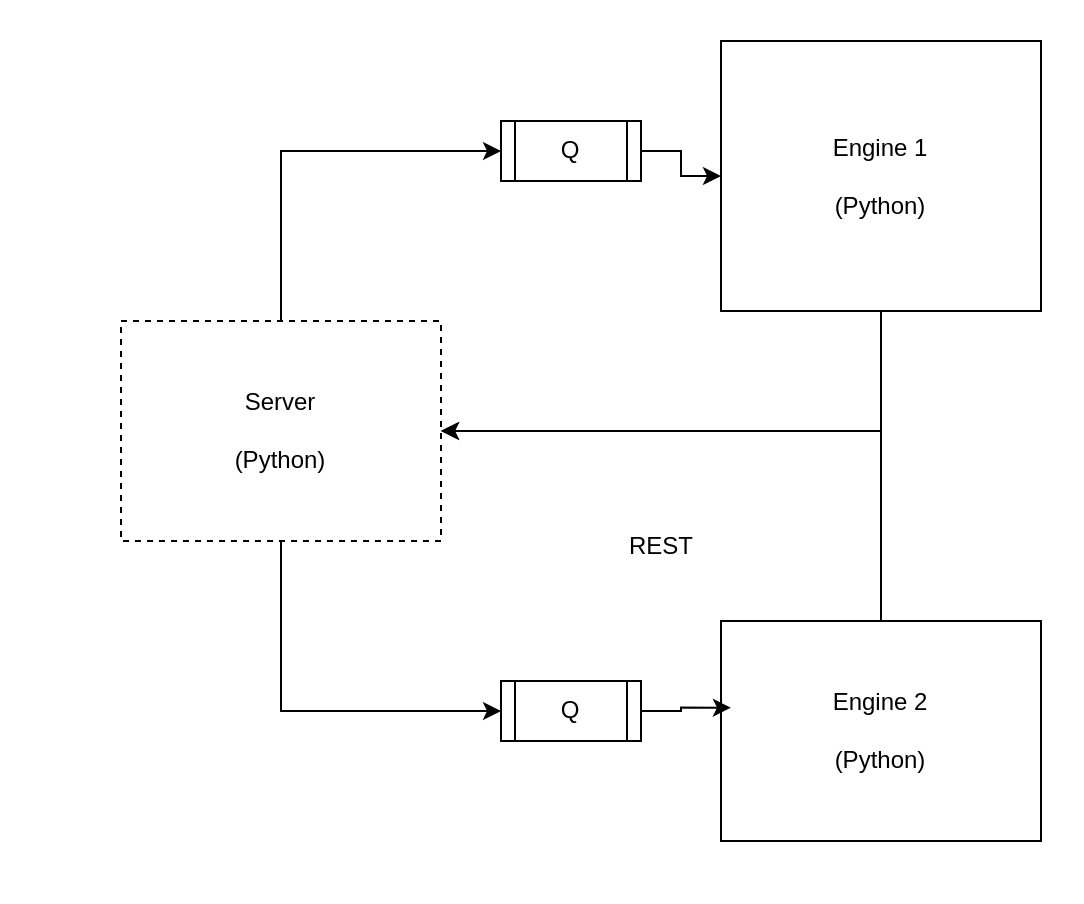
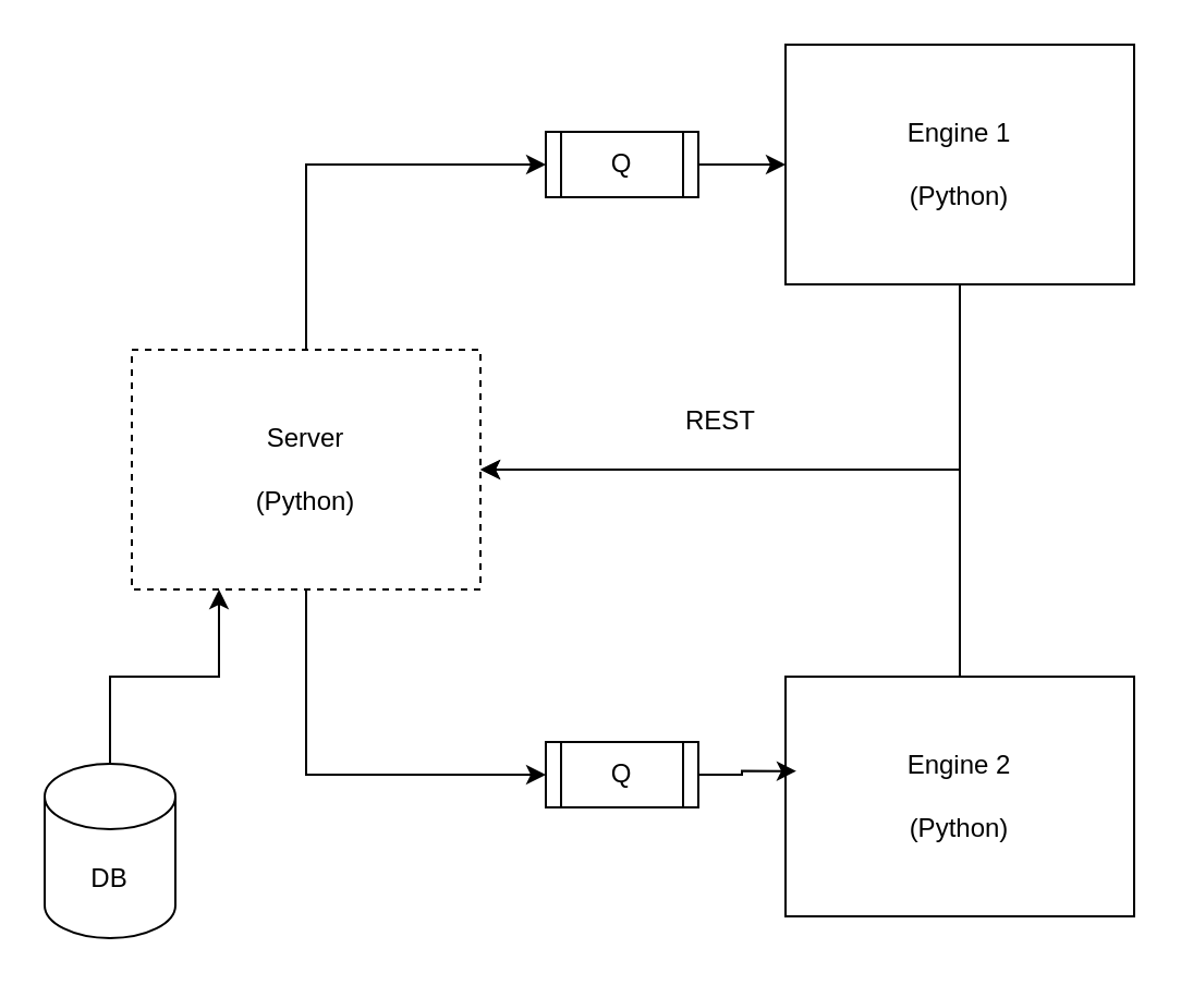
  <mxCell id="0" />
  <mxCell id="1" parent="0" />
  <mxCell id="2" style="edgeStyle=orthogonalEdgeStyle;rounded=0;orthogonalLoop=1;jettySize=auto;html=1;entryX=0;entryY=0.5;entryDx=0;entryDy=0;exitX=0.5;exitY=1;exitDx=0;exitDy=0;" edge="1" parent="1" source="4" target="11"><mxGeometry relative="1" as="geometry" /></mxCell>
  <mxCell id="3" style="edgeStyle=orthogonalEdgeStyle;rounded=0;orthogonalLoop=1;jettySize=auto;html=1;entryX=0;entryY=0.5;entryDx=0;entryDy=0;exitX=0.5;exitY=0;exitDx=0;exitDy=0;" edge="1" parent="1" source="4" target="10"><mxGeometry relative="1" as="geometry" /></mxCell>
  <mxCell id="4" value="Server&lt;div&gt;&lt;br&gt;&lt;/div&gt;&lt;div&gt;(Python)&lt;/div&gt;" style="rounded=0;whiteSpace=wrap;html=1;dashed=1;" vertex="1" parent="1"><mxGeometry x="60" y="160" width="160" height="110" as="geometry" /></mxCell>
  <mxCell id="5" style="edgeStyle=orthogonalEdgeStyle;rounded=0;orthogonalLoop=1;jettySize=auto;html=1;entryX=1;entryY=0.5;entryDx=0;entryDy=0;exitX=0.5;exitY=1;exitDx=0;exitDy=0;" edge="1" parent="1" source="6" target="4"><mxGeometry relative="1" as="geometry" /></mxCell>
- <mxCell id="6" value="Engine 1&lt;div&gt;&lt;br&gt;&lt;/div&gt;&lt;div&gt;(Python)&lt;/div&gt;" style="rounded=0;whiteSpace=wrap;html=1;" vertex="1" parent="1"><mxGeometry x="360" y="20" width="160" height="135" as="geometry" /></mxCell>
+ <mxCell id="6" value="Engine 1&lt;div&gt;&lt;br&gt;&lt;/div&gt;&lt;div&gt;(Python)&lt;/div&gt;" style="rounded=0;whiteSpace=wrap;html=1;" vertex="1" parent="1"><mxGeometry x="360" width="160" height="110" as="geometry" y="20" /></mxCell>
  <mxCell id="7" style="edgeStyle=orthogonalEdgeStyle;rounded=0;orthogonalLoop=1;jettySize=auto;html=1;entryX=1;entryY=0.5;entryDx=0;entryDy=0;exitX=0.5;exitY=0;exitDx=0;exitDy=0;" edge="1" parent="1" source="8" target="4"><mxGeometry relative="1" as="geometry" /></mxCell>
  <mxCell id="8" value="Engine 2&lt;div&gt;&lt;br&gt;&lt;/div&gt;&lt;div&gt;(Python)&lt;/div&gt;" style="rounded=0;whiteSpace=wrap;html=1;" vertex="1" parent="1"><mxGeometry x="360" y="310" width="160" height="110" as="geometry" /></mxCell>
  <mxCell id="9" value="" style="edgeStyle=orthogonalEdgeStyle;rounded=0;orthogonalLoop=1;jettySize=auto;html=1;" edge="1" parent="1" source="10" target="6"><mxGeometry relative="1" as="geometry" /></mxCell>
  <mxCell id="10" value="Q" style="shape=process;whiteSpace=wrap;html=1;backgroundOutline=1;" vertex="1" parent="1"><mxGeometry x="250" y="60" width="70" height="30" as="geometry" /></mxCell>
  <mxCell id="11" value="Q" style="shape=process;whiteSpace=wrap;html=1;backgroundOutline=1;" vertex="1" parent="1"><mxGeometry x="250" y="340" width="70" height="30" as="geometry" /></mxCell>
  <mxCell id="12" style="edgeStyle=orthogonalEdgeStyle;rounded=0;orthogonalLoop=1;jettySize=auto;html=1;entryX=0.031;entryY=0.394;entryDx=0;entryDy=0;entryPerimeter=0;" edge="1" parent="1" source="11" target="8"><mxGeometry relative="1" as="geometry" /></mxCell>
- <mxCell id="13" value="REST" style="text;html=1;align=center;verticalAlign=middle;resizable=0;points=[];autosize=1;strokeColor=none;fillColor=none;" vertex="1" parent="1"><mxGeometry x="300" y="258" width="60" height="30" as="geometry" /></mxCell>
+ <mxCell id="13" value="REST" style="text;html=1;align=center;verticalAlign=middle;resizable=0;points=[];autosize=1;strokeColor=none;fillColor=none;" vertex="1" parent="1"><mxGeometry x="300" y="178" width="60" height="30" as="geometry" /></mxCell>
+ <mxCell id="14" style="edgeStyle=orthogonalEdgeStyle;rounded=0;orthogonalLoop=1;jettySize=auto;html=1;entryX=0.25;entryY=1;entryDx=0;entryDy=0;" edge="1" parent="1" source="15" target="4"><mxGeometry relative="1" as="geometry" /></mxCell>
+ <mxCell id="15" value="DB" style="shape=cylinder3;whiteSpace=wrap;html=1;boundedLbl=1;backgroundOutline=1;size=15;" vertex="1" parent="1"><mxGeometry x="20" y="350" width="60" height="80" as="geometry" /></mxCell>
